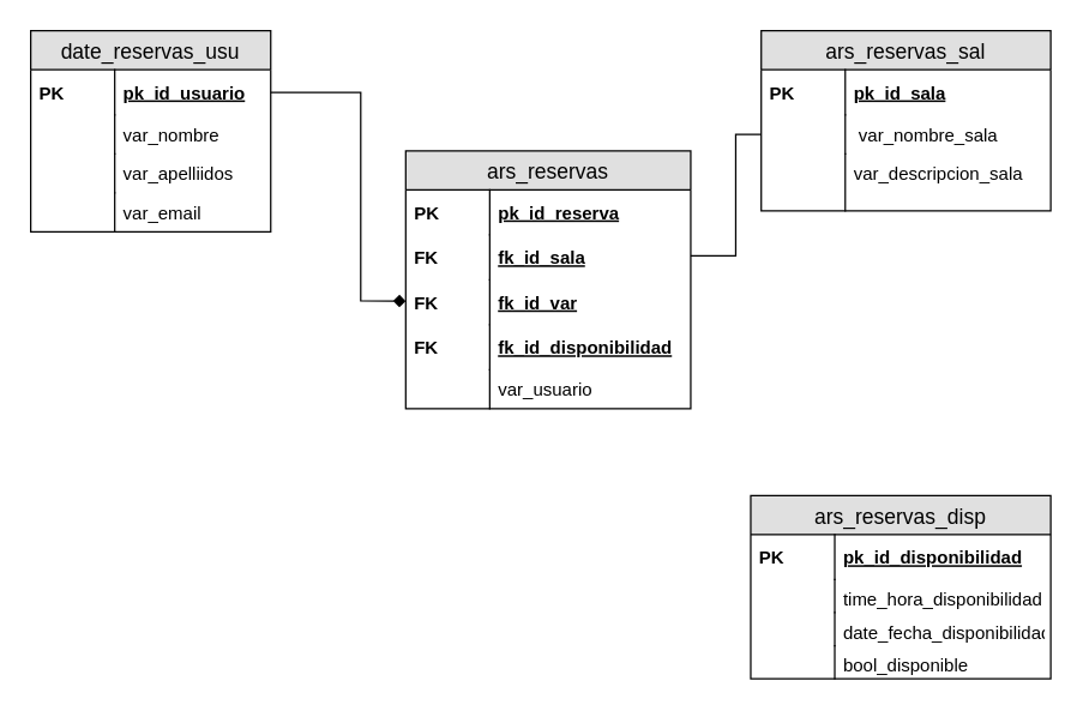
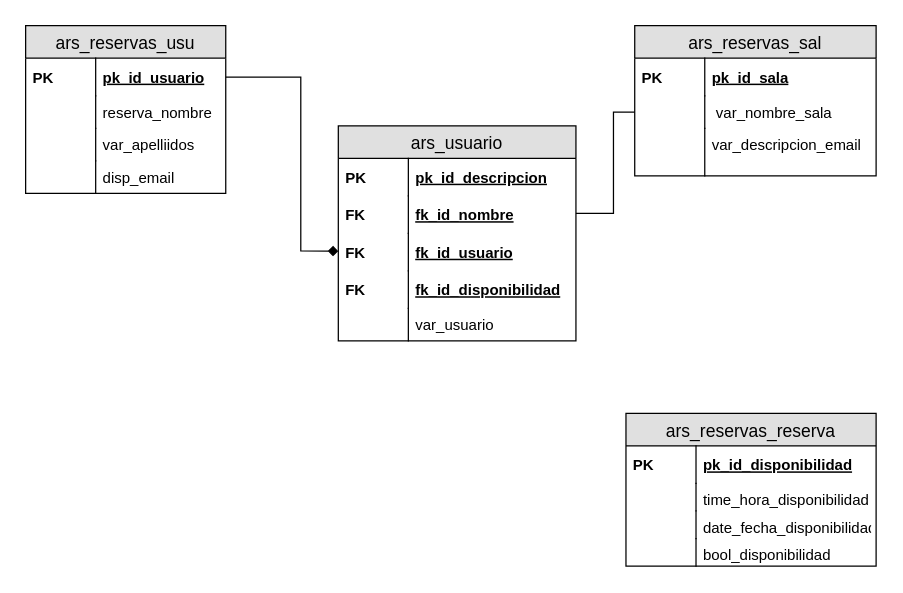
  <mxCell id="0" />
  <mxCell id="1" parent="0" />
- <mxCell id="2" value="date_reservas_usu" style="swimlane;fontStyle=0;childLayout=stackLayout;horizontal=1;startSize=26;fillColor=#e0e0e0;horizontalStack=0;resizeParent=1;resizeParentMax=0;resizeLast=0;collapsible=1;marginBottom=0;swimlaneFillColor=#ffffff;align=center;fontSize=14;" parent="1" vertex="1"><mxGeometry x="20" y="20" width="160" height="134" as="geometry" /></mxCell>
+ <mxCell id="2" value="ars_reservas_usu" style="swimlane;fontStyle=0;childLayout=stackLayout;horizontal=1;startSize=26;fillColor=#e0e0e0;horizontalStack=0;resizeParent=1;resizeParentMax=0;resizeLast=0;collapsible=1;marginBottom=0;swimlaneFillColor=#ffffff;align=center;fontSize=14;" parent="1" vertex="1"><mxGeometry x="20" y="20" width="160" height="134" as="geometry" /></mxCell>
  <mxCell id="3" value="pk_id_usuario" style="shape=partialRectangle;top=0;left=0;right=0;bottom=0;align=left;verticalAlign=middle;fillColor=none;spacingLeft=60;spacingRight=4;overflow=hidden;rotatable=0;points=[[0,0.5],[1,0.5]];portConstraint=eastwest;dropTarget=0;fontStyle=5;fontSize=12;" parent="2" vertex="1"><mxGeometry y="26" width="160" height="30" as="geometry" /></mxCell>
  <mxCell id="4" value="PK" style="shape=partialRectangle;fontStyle=1;top=0;left=0;bottom=0;fillColor=none;align=left;verticalAlign=middle;spacingLeft=4;spacingRight=4;overflow=hidden;rotatable=0;points=[];portConstraint=eastwest;part=1;fontSize=12;" parent="3" vertex="1" connectable="0"><mxGeometry width="56" height="30" as="geometry" /></mxCell>
- <mxCell id="5" value="var_nombre&#10;" style="shape=partialRectangle;top=0;left=0;right=0;bottom=0;align=left;verticalAlign=top;fillColor=none;spacingLeft=60;spacingRight=4;overflow=hidden;rotatable=0;points=[[0,0.5],[1,0.5]];portConstraint=eastwest;dropTarget=0;fontSize=12;" parent="2" vertex="1"><mxGeometry y="56" width="160" height="26" as="geometry" /></mxCell>
+ <mxCell id="5" value="reserva_nombre&#10;" style="shape=partialRectangle;top=0;left=0;right=0;bottom=0;align=left;verticalAlign=top;fillColor=none;spacingLeft=60;spacingRight=4;overflow=hidden;rotatable=0;points=[[0,0.5],[1,0.5]];portConstraint=eastwest;dropTarget=0;fontSize=12;" parent="2" vertex="1"><mxGeometry y="56" width="160" height="26" as="geometry" /></mxCell>
  <mxCell id="6" value="" style="shape=partialRectangle;top=0;left=0;bottom=0;fillColor=none;align=left;verticalAlign=top;spacingLeft=4;spacingRight=4;overflow=hidden;rotatable=0;points=[];portConstraint=eastwest;part=1;fontSize=12;" parent="5" vertex="1" connectable="0"><mxGeometry width="56" height="26" as="geometry" /></mxCell>
  <mxCell id="7" value="var_apelliidos" style="shape=partialRectangle;top=0;left=0;right=0;bottom=0;align=left;verticalAlign=top;fillColor=none;spacingLeft=60;spacingRight=4;overflow=hidden;rotatable=0;points=[[0,0.5],[1,0.5]];portConstraint=eastwest;dropTarget=0;fontSize=12;" parent="2" vertex="1"><mxGeometry y="82" width="160" height="26" as="geometry" /></mxCell>
  <mxCell id="8" value="" style="shape=partialRectangle;fontStyle=1;top=0;left=0;bottom=0;fillColor=none;align=left;verticalAlign=top;spacingLeft=4;spacingRight=4;overflow=hidden;rotatable=0;points=[];portConstraint=eastwest;part=1;fontSize=12;" parent="7" vertex="1" connectable="0"><mxGeometry width="56" height="26" as="geometry" /></mxCell>
- <mxCell id="9" value="var_email" style="shape=partialRectangle;top=0;left=0;right=0;bottom=0;align=left;verticalAlign=top;fillColor=none;spacingLeft=60;spacingRight=4;overflow=hidden;rotatable=0;points=[[0,0.5],[1,0.5]];portConstraint=eastwest;dropTarget=0;fontSize=12;" parent="2" vertex="1"><mxGeometry y="108" width="160" height="26" as="geometry" /></mxCell>
+ <mxCell id="9" value="disp_email" style="shape=partialRectangle;top=0;left=0;right=0;bottom=0;align=left;verticalAlign=top;fillColor=none;spacingLeft=60;spacingRight=4;overflow=hidden;rotatable=0;points=[[0,0.5],[1,0.5]];portConstraint=eastwest;dropTarget=0;fontSize=12;" parent="2" vertex="1"><mxGeometry y="108" width="160" height="26" as="geometry" /></mxCell>
  <mxCell id="10" value="" style="shape=partialRectangle;fontStyle=1;top=0;left=0;bottom=0;fillColor=none;align=left;verticalAlign=top;spacingLeft=4;spacingRight=4;overflow=hidden;rotatable=0;points=[];portConstraint=eastwest;part=1;fontSize=12;" parent="9" vertex="1" connectable="0"><mxGeometry width="56" height="26" as="geometry" /></mxCell>
  <mxCell id="11" value="ars_reservas_sal" style="swimlane;fontStyle=0;childLayout=stackLayout;horizontal=1;startSize=26;fillColor=#e0e0e0;horizontalStack=0;resizeParent=1;resizeParentMax=0;resizeLast=0;collapsible=1;marginBottom=0;swimlaneFillColor=#ffffff;align=center;fontSize=14;" parent="1" vertex="1"><mxGeometry x="507" y="20" width="193" height="120" as="geometry" /></mxCell>
  <mxCell id="12" value="pk_id_sala" style="shape=partialRectangle;top=0;left=0;right=0;bottom=0;align=left;verticalAlign=middle;fillColor=none;spacingLeft=60;spacingRight=4;overflow=hidden;rotatable=0;points=[[0,0.5],[1,0.5]];portConstraint=eastwest;dropTarget=0;fontStyle=5;fontSize=12;" parent="11" vertex="1"><mxGeometry y="26" width="193" height="30" as="geometry" /></mxCell>
  <mxCell id="13" value="PK" style="shape=partialRectangle;fontStyle=1;top=0;left=0;bottom=0;fillColor=none;align=left;verticalAlign=middle;spacingLeft=4;spacingRight=4;overflow=hidden;rotatable=0;points=[];portConstraint=eastwest;part=1;fontSize=12;" parent="12" vertex="1" connectable="0"><mxGeometry width="56" height="30" as="geometry" /></mxCell>
  <mxCell id="14" value=" var_nombre_sala" style="shape=partialRectangle;top=0;left=0;right=0;bottom=0;align=left;verticalAlign=top;fillColor=none;spacingLeft=60;spacingRight=4;overflow=hidden;rotatable=0;points=[[0,0.5],[1,0.5]];portConstraint=eastwest;dropTarget=0;fontSize=12;" parent="11" vertex="1"><mxGeometry y="56" width="193" height="26" as="geometry" /></mxCell>
  <mxCell id="15" value="" style="shape=partialRectangle;top=0;left=0;bottom=0;fillColor=none;align=left;verticalAlign=top;spacingLeft=4;spacingRight=4;overflow=hidden;rotatable=0;points=[];portConstraint=eastwest;part=1;fontSize=12;" parent="14" vertex="1" connectable="0"><mxGeometry width="56" height="26" as="geometry" /></mxCell>
- <mxCell id="16" value="var_descripcion_sala" style="shape=partialRectangle;top=0;left=0;right=0;bottom=0;align=left;verticalAlign=top;fillColor=none;spacingLeft=60;spacingRight=4;overflow=hidden;rotatable=0;points=[[0,0.5],[1,0.5]];portConstraint=eastwest;dropTarget=0;fontSize=12;" parent="11" vertex="1"><mxGeometry y="82" width="193" height="38" as="geometry" /></mxCell>
+ <mxCell id="16" value="var_descripcion_email" style="shape=partialRectangle;top=0;left=0;right=0;bottom=0;align=left;verticalAlign=top;fillColor=none;spacingLeft=60;spacingRight=4;overflow=hidden;rotatable=0;points=[[0,0.5],[1,0.5]];portConstraint=eastwest;dropTarget=0;fontSize=12;" parent="11" vertex="1"><mxGeometry y="82" width="193" height="38" as="geometry" /></mxCell>
  <mxCell id="17" value="" style="shape=partialRectangle;fontStyle=1;top=0;left=0;bottom=0;fillColor=none;align=left;verticalAlign=top;spacingLeft=4;spacingRight=4;overflow=hidden;rotatable=0;points=[];portConstraint=eastwest;part=1;fontSize=12;" parent="16" vertex="1" connectable="0"><mxGeometry width="56" height="38" as="geometry" /></mxCell>
- <mxCell id="18" value="ars_reservas" style="swimlane;fontStyle=0;childLayout=stackLayout;horizontal=1;startSize=26;fillColor=#e0e0e0;horizontalStack=0;resizeParent=1;resizeParentMax=0;resizeLast=0;collapsible=1;marginBottom=0;swimlaneFillColor=#ffffff;align=center;fontSize=14;rounded=0;" parent="1" vertex="1"><mxGeometry x="270" y="100" width="190" height="172" as="geometry" /></mxCell>
- <mxCell id="19" value="pk_id_reserva" style="shape=partialRectangle;top=0;left=0;right=0;bottom=0;align=left;verticalAlign=middle;fillColor=none;spacingLeft=60;spacingRight=4;overflow=hidden;rotatable=0;points=[[0,0.5],[1,0.5]];portConstraint=eastwest;dropTarget=0;fontStyle=5;fontSize=12;" parent="18" vertex="1"><mxGeometry y="26" width="190" height="30" as="geometry" /></mxCell>
+ <mxCell id="18" value="ars_usuario" style="swimlane;fontStyle=0;childLayout=stackLayout;horizontal=1;startSize=26;fillColor=#e0e0e0;horizontalStack=0;resizeParent=1;resizeParentMax=0;resizeLast=0;collapsible=1;marginBottom=0;swimlaneFillColor=#ffffff;align=center;fontSize=14;rounded=0;" parent="1" vertex="1"><mxGeometry x="270" y="100" width="190" height="172" as="geometry" /></mxCell>
+ <mxCell id="19" value="pk_id_descripcion" style="shape=partialRectangle;top=0;left=0;right=0;bottom=0;align=left;verticalAlign=middle;fillColor=none;spacingLeft=60;spacingRight=4;overflow=hidden;rotatable=0;points=[[0,0.5],[1,0.5]];portConstraint=eastwest;dropTarget=0;fontStyle=5;fontSize=12;" parent="18" vertex="1"><mxGeometry y="26" width="190" height="30" as="geometry" /></mxCell>
  <mxCell id="20" value="PK" style="shape=partialRectangle;fontStyle=1;top=0;left=0;bottom=0;fillColor=none;align=left;verticalAlign=middle;spacingLeft=4;spacingRight=4;overflow=hidden;rotatable=0;points=[];portConstraint=eastwest;part=1;fontSize=12;" parent="19" vertex="1" connectable="0"><mxGeometry width="56" height="30" as="geometry" /></mxCell>
- <mxCell id="21" value="fk_id_sala" style="shape=partialRectangle;top=0;left=0;right=0;bottom=1;align=left;verticalAlign=middle;fillColor=none;spacingLeft=60;spacingRight=4;overflow=hidden;rotatable=0;points=[[0,0.5],[1,0.5]];portConstraint=eastwest;dropTarget=0;fontStyle=5;fontSize=12;strokeColor=none;" parent="18" vertex="1"><mxGeometry y="56" width="190" height="30" as="geometry" /></mxCell>
+ <mxCell id="21" value="fk_id_nombre" style="shape=partialRectangle;top=0;left=0;right=0;bottom=1;align=left;verticalAlign=middle;fillColor=none;spacingLeft=60;spacingRight=4;overflow=hidden;rotatable=0;points=[[0,0.5],[1,0.5]];portConstraint=eastwest;dropTarget=0;fontStyle=5;fontSize=12;strokeColor=none;" parent="18" vertex="1"><mxGeometry y="56" width="190" height="30" as="geometry" /></mxCell>
  <mxCell id="22" value="FK" style="shape=partialRectangle;fontStyle=1;top=0;left=0;bottom=0;fillColor=none;align=left;verticalAlign=middle;spacingLeft=4;spacingRight=4;overflow=hidden;rotatable=0;points=[];portConstraint=eastwest;part=1;fontSize=12;" parent="21" vertex="1" connectable="0"><mxGeometry width="56" height="30" as="geometry" /></mxCell>
- <mxCell id="23" value="fk_id_var" style="shape=partialRectangle;top=0;left=0;right=0;bottom=1;align=left;verticalAlign=middle;fillColor=none;spacingLeft=60;spacingRight=4;overflow=hidden;rotatable=0;points=[[0,0.5],[1,0.5]];portConstraint=eastwest;dropTarget=0;fontStyle=5;fontSize=12;strokeColor=none;" parent="18" vertex="1"><mxGeometry y="86" width="190" height="30" as="geometry" /></mxCell>
+ <mxCell id="23" value="fk_id_usuario" style="shape=partialRectangle;top=0;left=0;right=0;bottom=1;align=left;verticalAlign=middle;fillColor=none;spacingLeft=60;spacingRight=4;overflow=hidden;rotatable=0;points=[[0,0.5],[1,0.5]];portConstraint=eastwest;dropTarget=0;fontStyle=5;fontSize=12;strokeColor=none;" parent="18" vertex="1"><mxGeometry y="86" width="190" height="30" as="geometry" /></mxCell>
  <mxCell id="24" value="FK" style="shape=partialRectangle;fontStyle=1;top=0;left=0;bottom=0;fillColor=none;align=left;verticalAlign=middle;spacingLeft=4;spacingRight=4;overflow=hidden;rotatable=0;points=[];portConstraint=eastwest;part=1;fontSize=12;" parent="23" vertex="1" connectable="0"><mxGeometry width="56" height="30" as="geometry" /></mxCell>
  <mxCell id="25" value="fk_id_disponibilidad" style="shape=partialRectangle;top=0;left=0;right=0;bottom=1;align=left;verticalAlign=middle;fillColor=none;spacingLeft=60;spacingRight=4;overflow=hidden;rotatable=0;points=[[0,0.5],[1,0.5]];portConstraint=eastwest;dropTarget=0;fontStyle=5;fontSize=12;strokeColor=none;" parent="18" vertex="1"><mxGeometry y="116" width="190" height="30" as="geometry" /></mxCell>
  <mxCell id="26" value="FK" style="shape=partialRectangle;fontStyle=1;top=0;left=0;bottom=0;fillColor=none;align=left;verticalAlign=middle;spacingLeft=4;spacingRight=4;overflow=hidden;rotatable=0;points=[];portConstraint=eastwest;part=1;fontSize=12;" parent="25" vertex="1" connectable="0"><mxGeometry width="56" height="30" as="geometry" /></mxCell>
  <mxCell id="27" value="var_usuario" style="shape=partialRectangle;top=0;left=0;right=0;bottom=0;align=left;verticalAlign=top;fillColor=none;spacingLeft=60;spacingRight=4;overflow=hidden;rotatable=0;points=[[0,0.5],[1,0.5]];portConstraint=eastwest;dropTarget=0;fontSize=12;rounded=0;strokeColor=#000000;" parent="18" vertex="1"><mxGeometry y="146" width="190" height="26" as="geometry" /></mxCell>
  <mxCell id="28" value="" style="shape=partialRectangle;fontStyle=1;top=0;left=0;bottom=0;fillColor=none;align=left;verticalAlign=top;spacingLeft=4;spacingRight=4;overflow=hidden;rotatable=0;points=[];portConstraint=eastwest;part=1;fontSize=12;" parent="27" vertex="1" connectable="0"><mxGeometry width="56" height="26" as="geometry" /></mxCell>
  <mxCell id="29" value="" style="endArrow=diamond;html=1;rounded=0;exitX=1;exitY=0.5;exitDx=0;exitDy=0;" parent="1" source="3" target="23" edge="1"><mxGeometry relative="1" as="geometry"><mxPoint x="180" y="60" as="sourcePoint" /><mxPoint x="270" y="208" as="targetPoint" /><Array as="points"><mxPoint x="240" y="61" /><mxPoint x="240" y="200" /></Array></mxGeometry></mxCell>
  <mxCell id="30" value="" style="endArrow=none;html=1;rounded=0;entryX=0;entryY=0.5;entryDx=0;entryDy=0;" parent="1" target="14" edge="1"><mxGeometry relative="1" as="geometry"><mxPoint x="460" y="170" as="sourcePoint" /><mxPoint x="610" y="170" as="targetPoint" /><Array as="points"><mxPoint x="490" y="170" /><mxPoint x="490" y="89" /></Array></mxGeometry></mxCell>
- <mxCell id="31" value="ars_reservas_disp" style="swimlane;fontStyle=0;childLayout=stackLayout;horizontal=1;startSize=26;fillColor=#e0e0e0;horizontalStack=0;resizeParent=1;resizeParentMax=0;resizeLast=0;collapsible=1;marginBottom=0;swimlaneFillColor=#ffffff;align=center;fontSize=14;" parent="1" vertex="1"><mxGeometry x="500" y="330" width="200" height="122" as="geometry" /></mxCell>
+ <mxCell id="31" value="ars_reservas_reserva" style="swimlane;fontStyle=0;childLayout=stackLayout;horizontal=1;startSize=26;fillColor=#e0e0e0;horizontalStack=0;resizeParent=1;resizeParentMax=0;resizeLast=0;collapsible=1;marginBottom=0;swimlaneFillColor=#ffffff;align=center;fontSize=14;" parent="1" vertex="1"><mxGeometry x="500" y="330" width="200" height="122" as="geometry" /></mxCell>
  <mxCell id="32" value="pk_id_disponibilidad" style="shape=partialRectangle;top=0;left=0;right=0;bottom=0;align=left;verticalAlign=middle;fillColor=none;spacingLeft=60;spacingRight=4;overflow=hidden;rotatable=0;points=[[0,0.5],[1,0.5]];portConstraint=eastwest;dropTarget=0;fontStyle=5;fontSize=12;" parent="31" vertex="1"><mxGeometry y="26" width="200" height="30" as="geometry" /></mxCell>
  <mxCell id="33" value="PK" style="shape=partialRectangle;fontStyle=1;top=0;left=0;bottom=0;fillColor=none;align=left;verticalAlign=middle;spacingLeft=4;spacingRight=4;overflow=hidden;rotatable=0;points=[];portConstraint=eastwest;part=1;fontSize=12;" parent="32" vertex="1" connectable="0"><mxGeometry width="56" height="30" as="geometry" /></mxCell>
  <mxCell id="34" value="time_hora_disponibilidad" style="shape=partialRectangle;top=0;left=0;right=0;bottom=0;align=left;verticalAlign=top;fillColor=none;spacingLeft=60;spacingRight=4;overflow=hidden;rotatable=0;points=[[0,0.5],[1,0.5]];portConstraint=eastwest;dropTarget=0;fontSize=12;" parent="31" vertex="1"><mxGeometry y="56" width="200" height="22" as="geometry" /></mxCell>
  <mxCell id="35" value="" style="shape=partialRectangle;top=0;left=0;bottom=0;fillColor=none;align=left;verticalAlign=top;spacingLeft=4;spacingRight=4;overflow=hidden;rotatable=0;points=[];portConstraint=eastwest;part=1;fontSize=12;" parent="34" vertex="1" connectable="0"><mxGeometry width="56" height="22" as="geometry" /></mxCell>
  <mxCell id="36" value="date_fecha_disponibilidad&#10;" style="shape=partialRectangle;top=0;left=0;right=0;bottom=0;align=left;verticalAlign=top;fillColor=none;spacingLeft=60;spacingRight=4;overflow=hidden;rotatable=0;points=[[0,0.5],[1,0.5]];portConstraint=eastwest;dropTarget=0;fontSize=12;" parent="31" vertex="1"><mxGeometry y="78" width="200" height="22" as="geometry" /></mxCell>
  <mxCell id="37" value="" style="shape=partialRectangle;top=0;left=0;bottom=0;fillColor=none;align=left;verticalAlign=top;spacingLeft=4;spacingRight=4;overflow=hidden;rotatable=0;points=[];portConstraint=eastwest;part=1;fontSize=12;" parent="36" vertex="1" connectable="0"><mxGeometry width="56" height="22" as="geometry" /></mxCell>
- <mxCell id="38" value="bool_disponible" style="shape=partialRectangle;top=0;left=0;right=0;bottom=0;align=left;verticalAlign=top;fillColor=none;spacingLeft=60;spacingRight=4;overflow=hidden;rotatable=0;points=[[0,0.5],[1,0.5]];portConstraint=eastwest;dropTarget=0;fontSize=12;" parent="31" vertex="1"><mxGeometry y="100" width="200" height="22" as="geometry" /></mxCell>
+ <mxCell id="38" value="bool_disponibilidad" style="shape=partialRectangle;top=0;left=0;right=0;bottom=0;align=left;verticalAlign=top;fillColor=none;spacingLeft=60;spacingRight=4;overflow=hidden;rotatable=0;points=[[0,0.5],[1,0.5]];portConstraint=eastwest;dropTarget=0;fontSize=12;" parent="31" vertex="1"><mxGeometry y="100" width="200" height="22" as="geometry" /></mxCell>
  <mxCell id="39" value="" style="shape=partialRectangle;top=0;left=0;bottom=0;fillColor=none;align=left;verticalAlign=top;spacingLeft=4;spacingRight=4;overflow=hidden;rotatable=0;points=[];portConstraint=eastwest;part=1;fontSize=12;" parent="38" vertex="1" connectable="0"><mxGeometry width="56" height="22" as="geometry" /></mxCell>
